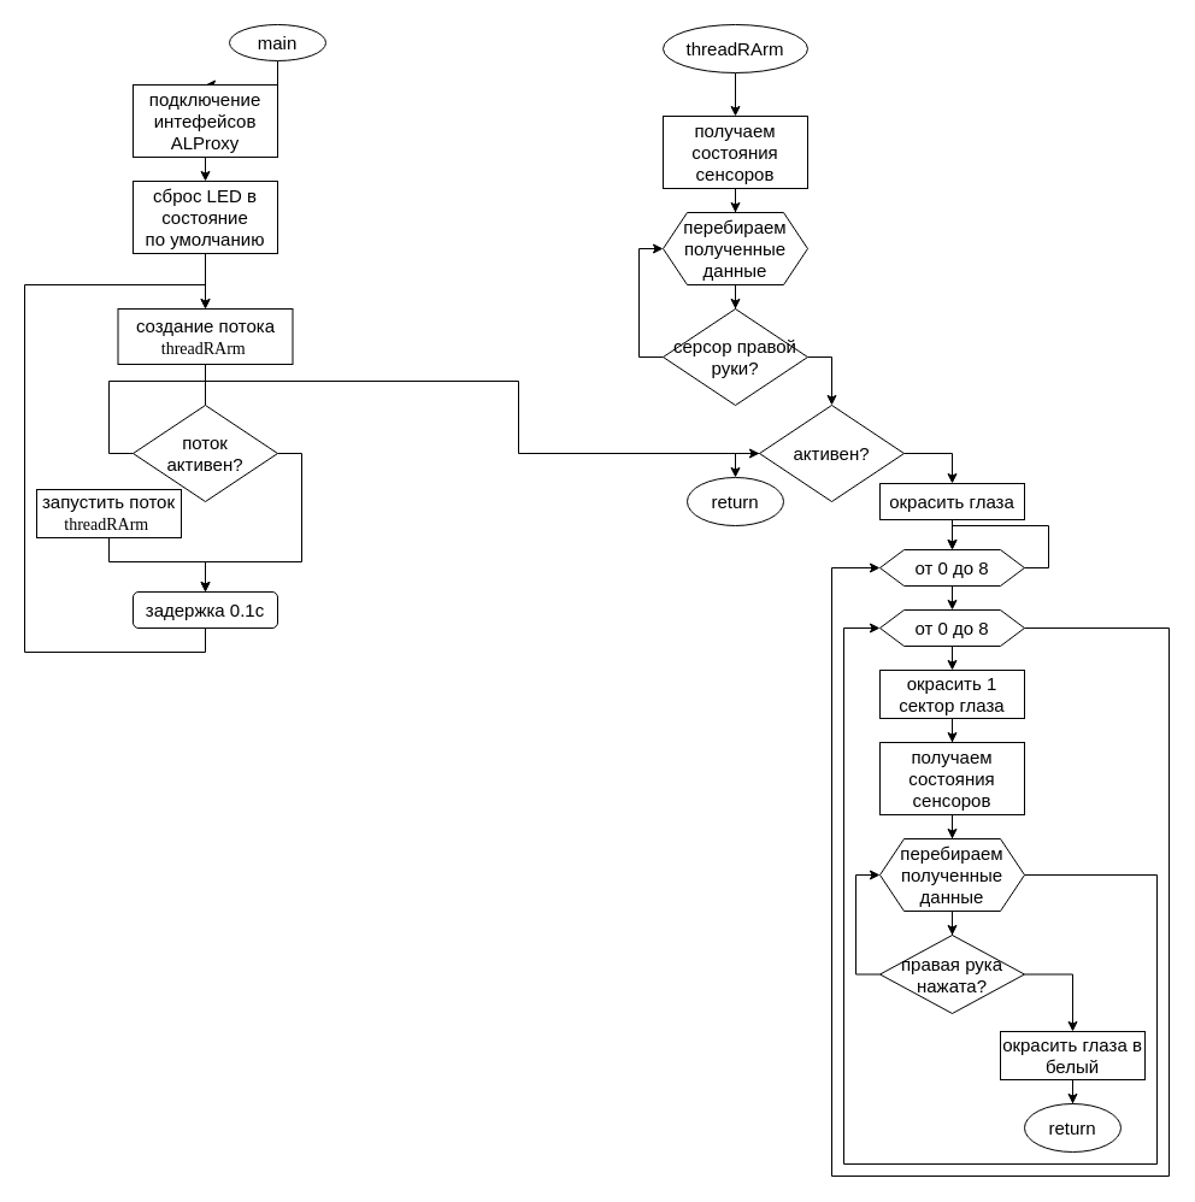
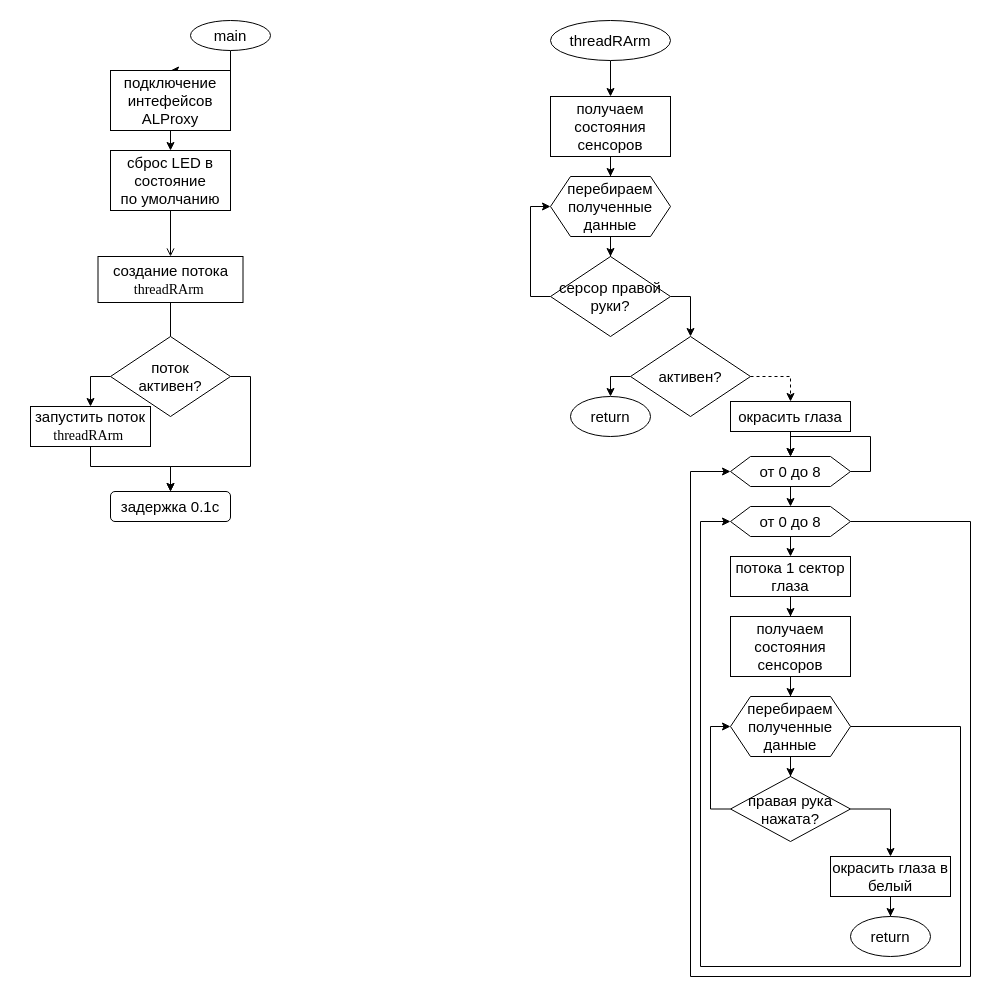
  <mxCell id="0" />
  <mxCell id="1" parent="0" />
  <mxCell id="2" style="edgeStyle=orthogonalEdgeStyle;rounded=0;orthogonalLoop=1;jettySize=auto;html=1;exitX=0.5;exitY=1;exitDx=0;exitDy=0;fontSize=15;" edge="1" parent="1" source="3" target="5"><mxGeometry relative="1" as="geometry" /></mxCell>
  <mxCell id="3" value="main" style="ellipse;whiteSpace=wrap;html=1;fontSize=15;" vertex="1" parent="1"><mxGeometry x="190" y="20" width="80" height="30" as="geometry" /></mxCell>
  <mxCell id="4" style="edgeStyle=orthogonalEdgeStyle;rounded=0;orthogonalLoop=1;jettySize=auto;html=1;exitX=0.5;exitY=1;exitDx=0;exitDy=0;entryX=0.5;entryY=0;entryDx=0;entryDy=0;fontSize=15;" edge="1" parent="1" source="5" target="7"><mxGeometry relative="1" as="geometry" /></mxCell>
  <mxCell id="5" value="подключение&lt;br&gt;интефейсов&lt;br&gt;ALProxy" style="rounded=0;whiteSpace=wrap;html=1;fontSize=15;" vertex="1" parent="1"><mxGeometry x="110" y="70" width="120" height="60" as="geometry" /></mxCell>
  <mxCell id="6" value="" style="edgeStyle=orthogonalEdgeStyle;rounded=0;orthogonalLoop=1;jettySize=auto;html=1;fontSize=15;endArrow=open;" edge="1" parent="1" source="7" target="9"><mxGeometry relative="1" as="geometry"><Array as="points" /><mxPoint x="170" y="256" as="targetPoint" /></mxGeometry></mxCell>
  <mxCell id="7" value="сброс LED в&lt;br&gt;состояние&lt;br&gt;по умолчанию" style="rounded=0;whiteSpace=wrap;html=1;fontSize=15;" vertex="1" parent="1"><mxGeometry x="110" y="150" width="120" height="60" as="geometry" /></mxCell>
  <mxCell id="8" style="edgeStyle=orthogonalEdgeStyle;rounded=0;orthogonalLoop=1;jettySize=auto;html=1;exitX=0.5;exitY=1;exitDx=0;exitDy=0;endArrow=none;" edge="1" parent="1" source="9" target="14"><mxGeometry relative="1" as="geometry" /></mxCell>
  <mxCell id="9" value="создание потока&lt;br&gt;&lt;span style=&quot;font-size: 10.5pt ; line-height: 107% ; font-family: &amp;#34;consolas&amp;#34;&quot;&gt;threadRArm&amp;nbsp;&lt;/span&gt;" style="rounded=0;whiteSpace=wrap;html=1;fontSize=15;" vertex="1" parent="1"><mxGeometry x="97.5" y="256" width="145" height="46" as="geometry" /></mxCell>
- <mxCell id="10" style="edgeStyle=orthogonalEdgeStyle;rounded=0;orthogonalLoop=1;jettySize=auto;html=1;exitX=0.5;exitY=1;exitDx=0;exitDy=0;entryX=0.5;entryY=0;entryDx=0;entryDy=0;" edge="1" parent="1" source="11" target="9"><mxGeometry relative="1" as="geometry"><Array as="points"><mxPoint x="170" y="541" /><mxPoint x="20" y="541" /><mxPoint x="20" y="236" /><mxPoint x="170" y="236" /></Array></mxGeometry></mxCell>
  <mxCell id="11" value="задержка 0.1с" style="whiteSpace=wrap;html=1;fontSize=15;rounded=1;" vertex="1" parent="1"><mxGeometry x="110" y="491" width="120" height="30" as="geometry" /></mxCell>
  <mxCell id="12" style="edgeStyle=orthogonalEdgeStyle;rounded=0;orthogonalLoop=1;jettySize=auto;html=1;exitX=1;exitY=0.5;exitDx=0;exitDy=0;" edge="1" parent="1" source="14" target="11"><mxGeometry relative="1" as="geometry"><Array as="points"><mxPoint x="250" y="376" /><mxPoint x="250" y="466" /><mxPoint x="170" y="466" /></Array></mxGeometry></mxCell>
- <mxCell id="13" style="edgeStyle=orthogonalEdgeStyle;rounded=0;orthogonalLoop=1;jettySize=auto;html=1;exitX=0;exitY=0.5;exitDx=0;exitDy=0;" edge="1" parent="1" source="14" target="28"><mxGeometry relative="1" as="geometry" /></mxCell>
+ <mxCell id="13" style="edgeStyle=orthogonalEdgeStyle;rounded=0;orthogonalLoop=1;jettySize=auto;html=1;exitX=0;exitY=0.5;exitDx=0;exitDy=0;" edge="1" parent="1" source="14" target="16"><mxGeometry relative="1" as="geometry" /></mxCell>
  <mxCell id="14" value="поток&lt;br&gt;активен?" style="rhombus;whiteSpace=wrap;html=1;fontSize=15;" vertex="1" parent="1"><mxGeometry x="110" y="336" width="120" height="80" as="geometry" /></mxCell>
  <mxCell id="15" style="edgeStyle=orthogonalEdgeStyle;rounded=0;orthogonalLoop=1;jettySize=auto;html=1;exitX=0.5;exitY=1;exitDx=0;exitDy=0;" edge="1" parent="1" source="16" target="11"><mxGeometry relative="1" as="geometry"><Array as="points"><mxPoint x="90" y="466" /><mxPoint x="170" y="466" /></Array></mxGeometry></mxCell>
  <mxCell id="16" value="запустить поток&lt;br&gt;&lt;span style=&quot;font-family: &amp;#34;consolas&amp;#34; ; font-size: 14px&quot;&gt;threadRArm&amp;nbsp;&lt;/span&gt;" style="rounded=0;whiteSpace=wrap;html=1;fontSize=15;" vertex="1" parent="1"><mxGeometry x="30" y="406" width="120" height="40" as="geometry" /></mxCell>
  <mxCell id="17" style="edgeStyle=orthogonalEdgeStyle;rounded=0;orthogonalLoop=1;jettySize=auto;html=1;exitX=0.5;exitY=1;exitDx=0;exitDy=0;" edge="1" parent="1" source="18"><mxGeometry relative="1" as="geometry"><mxPoint x="610" y="96" as="targetPoint" /></mxGeometry></mxCell>
  <mxCell id="18" value="threadRArm" style="ellipse;whiteSpace=wrap;html=1;fontSize=15;" vertex="1" parent="1"><mxGeometry x="550" y="20" width="120" height="40" as="geometry" /></mxCell>
  <mxCell id="19" style="edgeStyle=orthogonalEdgeStyle;rounded=0;orthogonalLoop=1;jettySize=auto;html=1;exitX=0.5;exitY=1;exitDx=0;exitDy=0;" edge="1" parent="1" source="20" target="22"><mxGeometry relative="1" as="geometry" /></mxCell>
  <mxCell id="20" value="получаем состояния&lt;br&gt;сенсоров" style="rounded=0;whiteSpace=wrap;html=1;fontSize=15;" vertex="1" parent="1"><mxGeometry x="550" y="96" width="120" height="60" as="geometry" /></mxCell>
  <mxCell id="21" style="edgeStyle=orthogonalEdgeStyle;rounded=0;orthogonalLoop=1;jettySize=auto;html=1;exitX=0.5;exitY=1;exitDx=0;exitDy=0;" edge="1" parent="1" source="22" target="25"><mxGeometry relative="1" as="geometry" /></mxCell>
  <mxCell id="22" value="перебираем&lt;br&gt;полученные данные" style="shape=hexagon;perimeter=hexagonPerimeter2;whiteSpace=wrap;html=1;fixedSize=1;fontSize=15;" vertex="1" parent="1"><mxGeometry x="550" y="176" width="120" height="60" as="geometry" /></mxCell>
  <mxCell id="23" style="edgeStyle=orthogonalEdgeStyle;rounded=0;orthogonalLoop=1;jettySize=auto;html=1;exitX=1;exitY=0.5;exitDx=0;exitDy=0;" edge="1" parent="1" source="25" target="28"><mxGeometry relative="1" as="geometry" /></mxCell>
  <mxCell id="24" style="edgeStyle=orthogonalEdgeStyle;rounded=0;orthogonalLoop=1;jettySize=auto;html=1;exitX=0;exitY=0.5;exitDx=0;exitDy=0;entryX=0;entryY=0.5;entryDx=0;entryDy=0;" edge="1" parent="1" source="25" target="22"><mxGeometry relative="1" as="geometry" /></mxCell>
  <mxCell id="25" value="серсор правой руки?" style="rhombus;whiteSpace=wrap;html=1;fontSize=15;" vertex="1" parent="1"><mxGeometry x="550" y="256" width="120" height="80" as="geometry" /></mxCell>
  <mxCell id="26" style="edgeStyle=orthogonalEdgeStyle;rounded=0;orthogonalLoop=1;jettySize=auto;html=1;exitX=0;exitY=0.5;exitDx=0;exitDy=0;entryX=0.5;entryY=0;entryDx=0;entryDy=0;" edge="1" parent="1" source="28" target="29"><mxGeometry relative="1" as="geometry" /></mxCell>
- <mxCell id="27" style="edgeStyle=orthogonalEdgeStyle;rounded=0;orthogonalLoop=1;jettySize=auto;html=1;exitX=1;exitY=0.5;exitDx=0;exitDy=0;" edge="1" parent="1" source="28" target="31"><mxGeometry relative="1" as="geometry" /></mxCell>
+ <mxCell id="27" style="edgeStyle=orthogonalEdgeStyle;rounded=0;orthogonalLoop=1;jettySize=auto;html=1;exitX=1;exitY=0.5;exitDx=0;exitDy=0;dashed=1;" edge="1" parent="1" source="28" target="31"><mxGeometry relative="1" as="geometry" /></mxCell>
  <mxCell id="28" value="активен?" style="rhombus;whiteSpace=wrap;html=1;fontSize=15;" vertex="1" parent="1"><mxGeometry x="630" y="336" width="120" height="80" as="geometry" /></mxCell>
  <mxCell id="29" value="return" style="ellipse;whiteSpace=wrap;html=1;fontSize=15;" vertex="1" parent="1"><mxGeometry x="570" y="396" width="80" height="40" as="geometry" /></mxCell>
  <mxCell id="30" style="edgeStyle=orthogonalEdgeStyle;rounded=0;orthogonalLoop=1;jettySize=auto;html=1;exitX=0.5;exitY=1;exitDx=0;exitDy=0;" edge="1" parent="1" source="31" target="33"><mxGeometry relative="1" as="geometry" /></mxCell>
  <mxCell id="31" value="окрасить глаза" style="rounded=0;whiteSpace=wrap;html=1;fontSize=15;" vertex="1" parent="1"><mxGeometry x="730" y="401" width="120" height="30" as="geometry" /></mxCell>
  <mxCell id="32" style="edgeStyle=orthogonalEdgeStyle;rounded=0;orthogonalLoop=1;jettySize=auto;html=1;exitX=0.5;exitY=1;exitDx=0;exitDy=0;entryX=0.5;entryY=0;entryDx=0;entryDy=0;" edge="1" parent="1" source="33" target="36"><mxGeometry relative="1" as="geometry" /></mxCell>
  <mxCell id="33" value="от 0 до 8" style="shape=hexagon;perimeter=hexagonPerimeter2;whiteSpace=wrap;html=1;fixedSize=1;fontSize=15;" vertex="1" parent="1"><mxGeometry x="730" y="456" width="120" height="30" as="geometry" /></mxCell>
  <mxCell id="34" style="edgeStyle=orthogonalEdgeStyle;rounded=0;orthogonalLoop=1;jettySize=auto;html=1;exitX=0.5;exitY=1;exitDx=0;exitDy=0;entryX=0.5;entryY=0;entryDx=0;entryDy=0;" edge="1" parent="1" source="36" target="38"><mxGeometry relative="1" as="geometry" /></mxCell>
  <mxCell id="35" style="edgeStyle=orthogonalEdgeStyle;rounded=0;orthogonalLoop=1;jettySize=auto;html=1;exitX=1;exitY=0.5;exitDx=0;exitDy=0;entryX=0;entryY=0.5;entryDx=0;entryDy=0;" edge="1" parent="1" source="36" target="33"><mxGeometry relative="1" as="geometry"><Array as="points"><mxPoint x="970" y="521" /><mxPoint x="970" y="976" /><mxPoint x="690" y="976" /><mxPoint x="690" y="471" /></Array></mxGeometry></mxCell>
  <mxCell id="36" value="от 0 до 8" style="shape=hexagon;perimeter=hexagonPerimeter2;whiteSpace=wrap;html=1;fixedSize=1;fontSize=15;" vertex="1" parent="1"><mxGeometry x="730" y="506" width="120" height="30" as="geometry" /></mxCell>
  <mxCell id="37" style="edgeStyle=orthogonalEdgeStyle;rounded=0;orthogonalLoop=1;jettySize=auto;html=1;exitX=0.5;exitY=1;exitDx=0;exitDy=0;" edge="1" parent="1" source="38" target="40"><mxGeometry relative="1" as="geometry" /></mxCell>
- <mxCell id="38" value="окрасить 1 сектор глаза" style="rounded=0;whiteSpace=wrap;html=1;fontSize=15;" vertex="1" parent="1"><mxGeometry x="730" y="556" width="120" height="40" as="geometry" /></mxCell>
+ <mxCell id="38" value="потока 1 сектор глаза" style="rounded=0;whiteSpace=wrap;html=1;fontSize=15;" vertex="1" parent="1"><mxGeometry x="730" y="556" width="120" height="40" as="geometry" /></mxCell>
  <mxCell id="39" style="edgeStyle=orthogonalEdgeStyle;rounded=0;orthogonalLoop=1;jettySize=auto;html=1;exitX=0.5;exitY=1;exitDx=0;exitDy=0;" edge="1" parent="1" source="40" target="43"><mxGeometry relative="1" as="geometry" /></mxCell>
  <mxCell id="40" value="получаем состояния&lt;br&gt;сенсоров" style="rounded=0;whiteSpace=wrap;html=1;fontSize=15;" vertex="1" parent="1"><mxGeometry x="730" y="616" width="120" height="60" as="geometry" /></mxCell>
  <mxCell id="41" style="edgeStyle=orthogonalEdgeStyle;rounded=0;orthogonalLoop=1;jettySize=auto;html=1;exitX=0.5;exitY=1;exitDx=0;exitDy=0;" edge="1" parent="1" source="43" target="46"><mxGeometry relative="1" as="geometry" /></mxCell>
  <mxCell id="42" style="edgeStyle=orthogonalEdgeStyle;rounded=0;orthogonalLoop=1;jettySize=auto;html=1;exitX=1;exitY=0.5;exitDx=0;exitDy=0;entryX=0;entryY=0.5;entryDx=0;entryDy=0;" edge="1" parent="1" source="43" target="36"><mxGeometry relative="1" as="geometry"><Array as="points"><mxPoint x="960" y="726" /><mxPoint x="960" y="966" /><mxPoint x="700" y="966" /><mxPoint x="700" y="521" /></Array></mxGeometry></mxCell>
  <mxCell id="43" value="перебираем&lt;br&gt;полученные данные" style="shape=hexagon;perimeter=hexagonPerimeter2;whiteSpace=wrap;html=1;fixedSize=1;fontSize=15;" vertex="1" parent="1"><mxGeometry x="730" y="696" width="120" height="60" as="geometry" /></mxCell>
  <mxCell id="44" style="edgeStyle=orthogonalEdgeStyle;rounded=0;orthogonalLoop=1;jettySize=auto;html=1;exitX=0;exitY=0.5;exitDx=0;exitDy=0;entryX=0;entryY=0.5;entryDx=0;entryDy=0;" edge="1" parent="1" source="46" target="43"><mxGeometry relative="1" as="geometry" /></mxCell>
  <mxCell id="45" style="edgeStyle=orthogonalEdgeStyle;rounded=0;orthogonalLoop=1;jettySize=auto;html=1;exitX=1;exitY=0.5;exitDx=0;exitDy=0;" edge="1" parent="1" source="46" target="48"><mxGeometry relative="1" as="geometry" /></mxCell>
  <mxCell id="46" value="правая рука нажата?" style="rhombus;whiteSpace=wrap;html=1;fontSize=15;" vertex="1" parent="1"><mxGeometry x="730" y="776" width="120" height="65" as="geometry" /></mxCell>
  <mxCell id="47" style="edgeStyle=orthogonalEdgeStyle;rounded=0;orthogonalLoop=1;jettySize=auto;html=1;exitX=0.5;exitY=1;exitDx=0;exitDy=0;" edge="1" parent="1" source="48" target="49"><mxGeometry relative="1" as="geometry" /></mxCell>
  <mxCell id="48" value="окрасить глаза в белый" style="rounded=0;whiteSpace=wrap;html=1;fontSize=15;" vertex="1" parent="1"><mxGeometry x="830" y="856" width="120" height="40" as="geometry" /></mxCell>
  <mxCell id="49" value="return" style="ellipse;whiteSpace=wrap;html=1;fontSize=15;" vertex="1" parent="1"><mxGeometry x="850" y="916" width="80" height="40" as="geometry" /></mxCell>
  <mxCell id="50" style="edgeStyle=orthogonalEdgeStyle;rounded=0;orthogonalLoop=1;jettySize=auto;html=1;exitX=1;exitY=0.5;exitDx=0;exitDy=0;entryX=0.5;entryY=0;entryDx=0;entryDy=0;" edge="1" parent="1" source="33" target="33"><mxGeometry relative="1" as="geometry"><Array as="points"><mxPoint x="870" y="471" /><mxPoint x="870" y="436" /><mxPoint x="790" y="436" /></Array></mxGeometry></mxCell>
